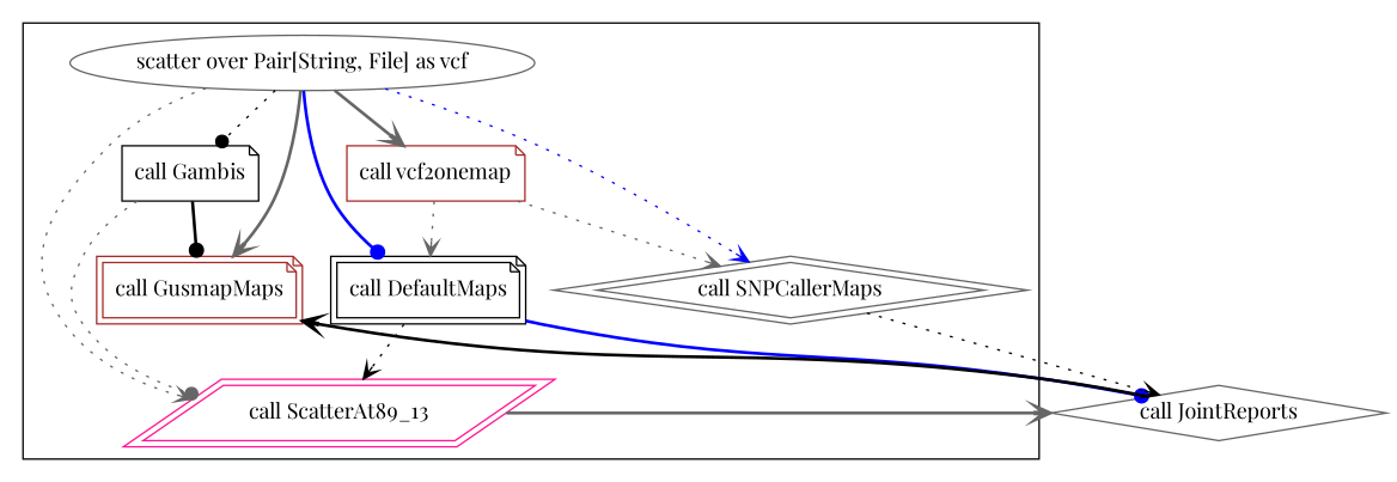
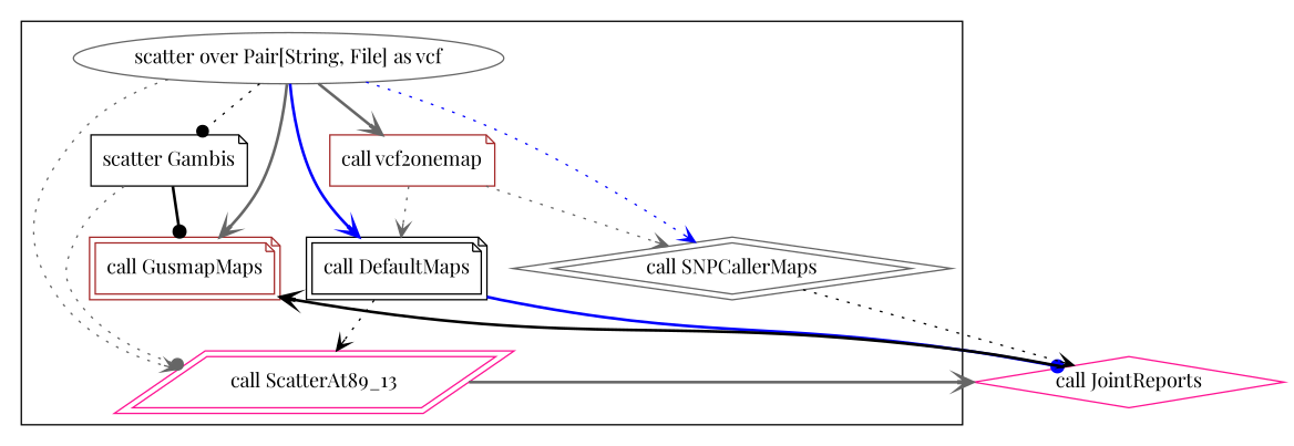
  digraph {
    compound=true
    fontname="Playfair Display"
    node [color=gray40 fontname="Playfair Display" shape=note]
    edge [arrowhead=vee color=gray40 fontname="Playfair Display" style=dotted]
    n1 [label="scatter over Pair[String, File] as vcf" shape=ellipse]
    n2 [color=black label="call DefaultMaps" peripheries=2]
    n3 [color=brown label="call GusmapMaps" peripheries=2]
    n4 [color=brown label="call vcf2onemap"]
    n5 [label="call SNPCallerMaps" peripheries=2 shape=diamond]
-   n6 [color=black label="call Gambis"]
+   n6 [color=black label="scatter Gambis"]
    n7 [color=deeppink label="call ScatterAt89_13" peripheries=2 shape=parallelogram]
-   n8 [label="call JointReports" shape=diamond]
+   n8 [color=deeppink label="call JointReports" shape=diamond]
    subgraph cluster_1 {
      fillcolor=white
      style="filled,solid"
      n1
      n2
      n3
      n4
      n5
      n6
      n7
    }
-   n1 -> n2 [arrowhead=dot color=blue style=bold]
+   n1 -> n2 [color=blue style=bold]
    n1 -> n3 [style=bold]
    n1 -> n4 [style=bold]
    n1 -> n5 [color=blue]
    n1 -> n6 [arrowhead=dot color=black]
    n1 -> n7
    n2 -> n7 [color=black]
    n2 -> n8 [arrowhead=dot color=blue style=bold]
    n4 -> n2
    n4 -> n5
    n5 -> n8 [color=black]
    n6 -> n3 [arrowhead=dot color=black style=bold]
    n6 -> n7 [arrowhead=dot]
    n7 -> n8 [style=bold]
    n8 -> n3 [color=black style=bold]
  }
